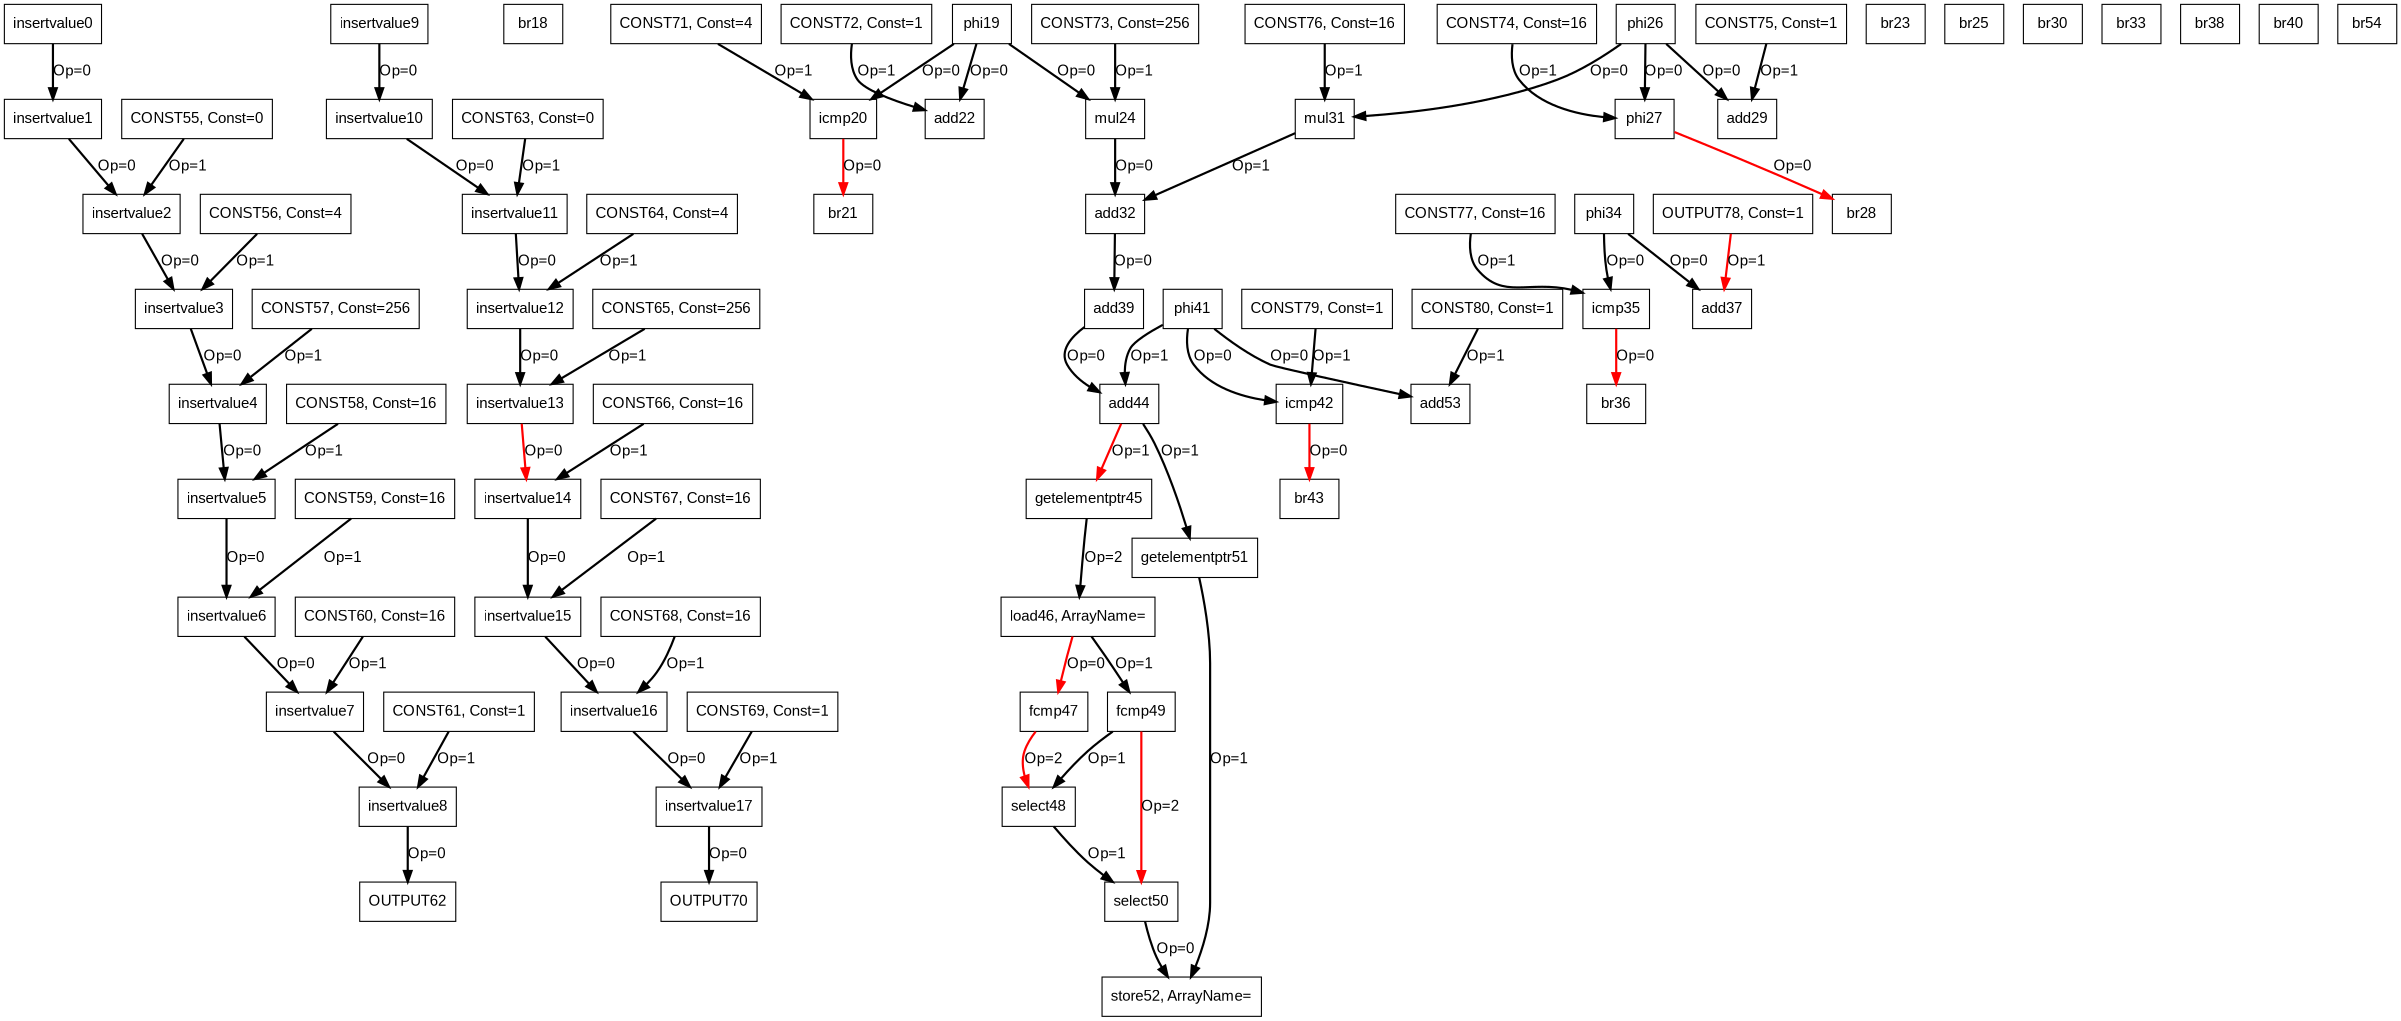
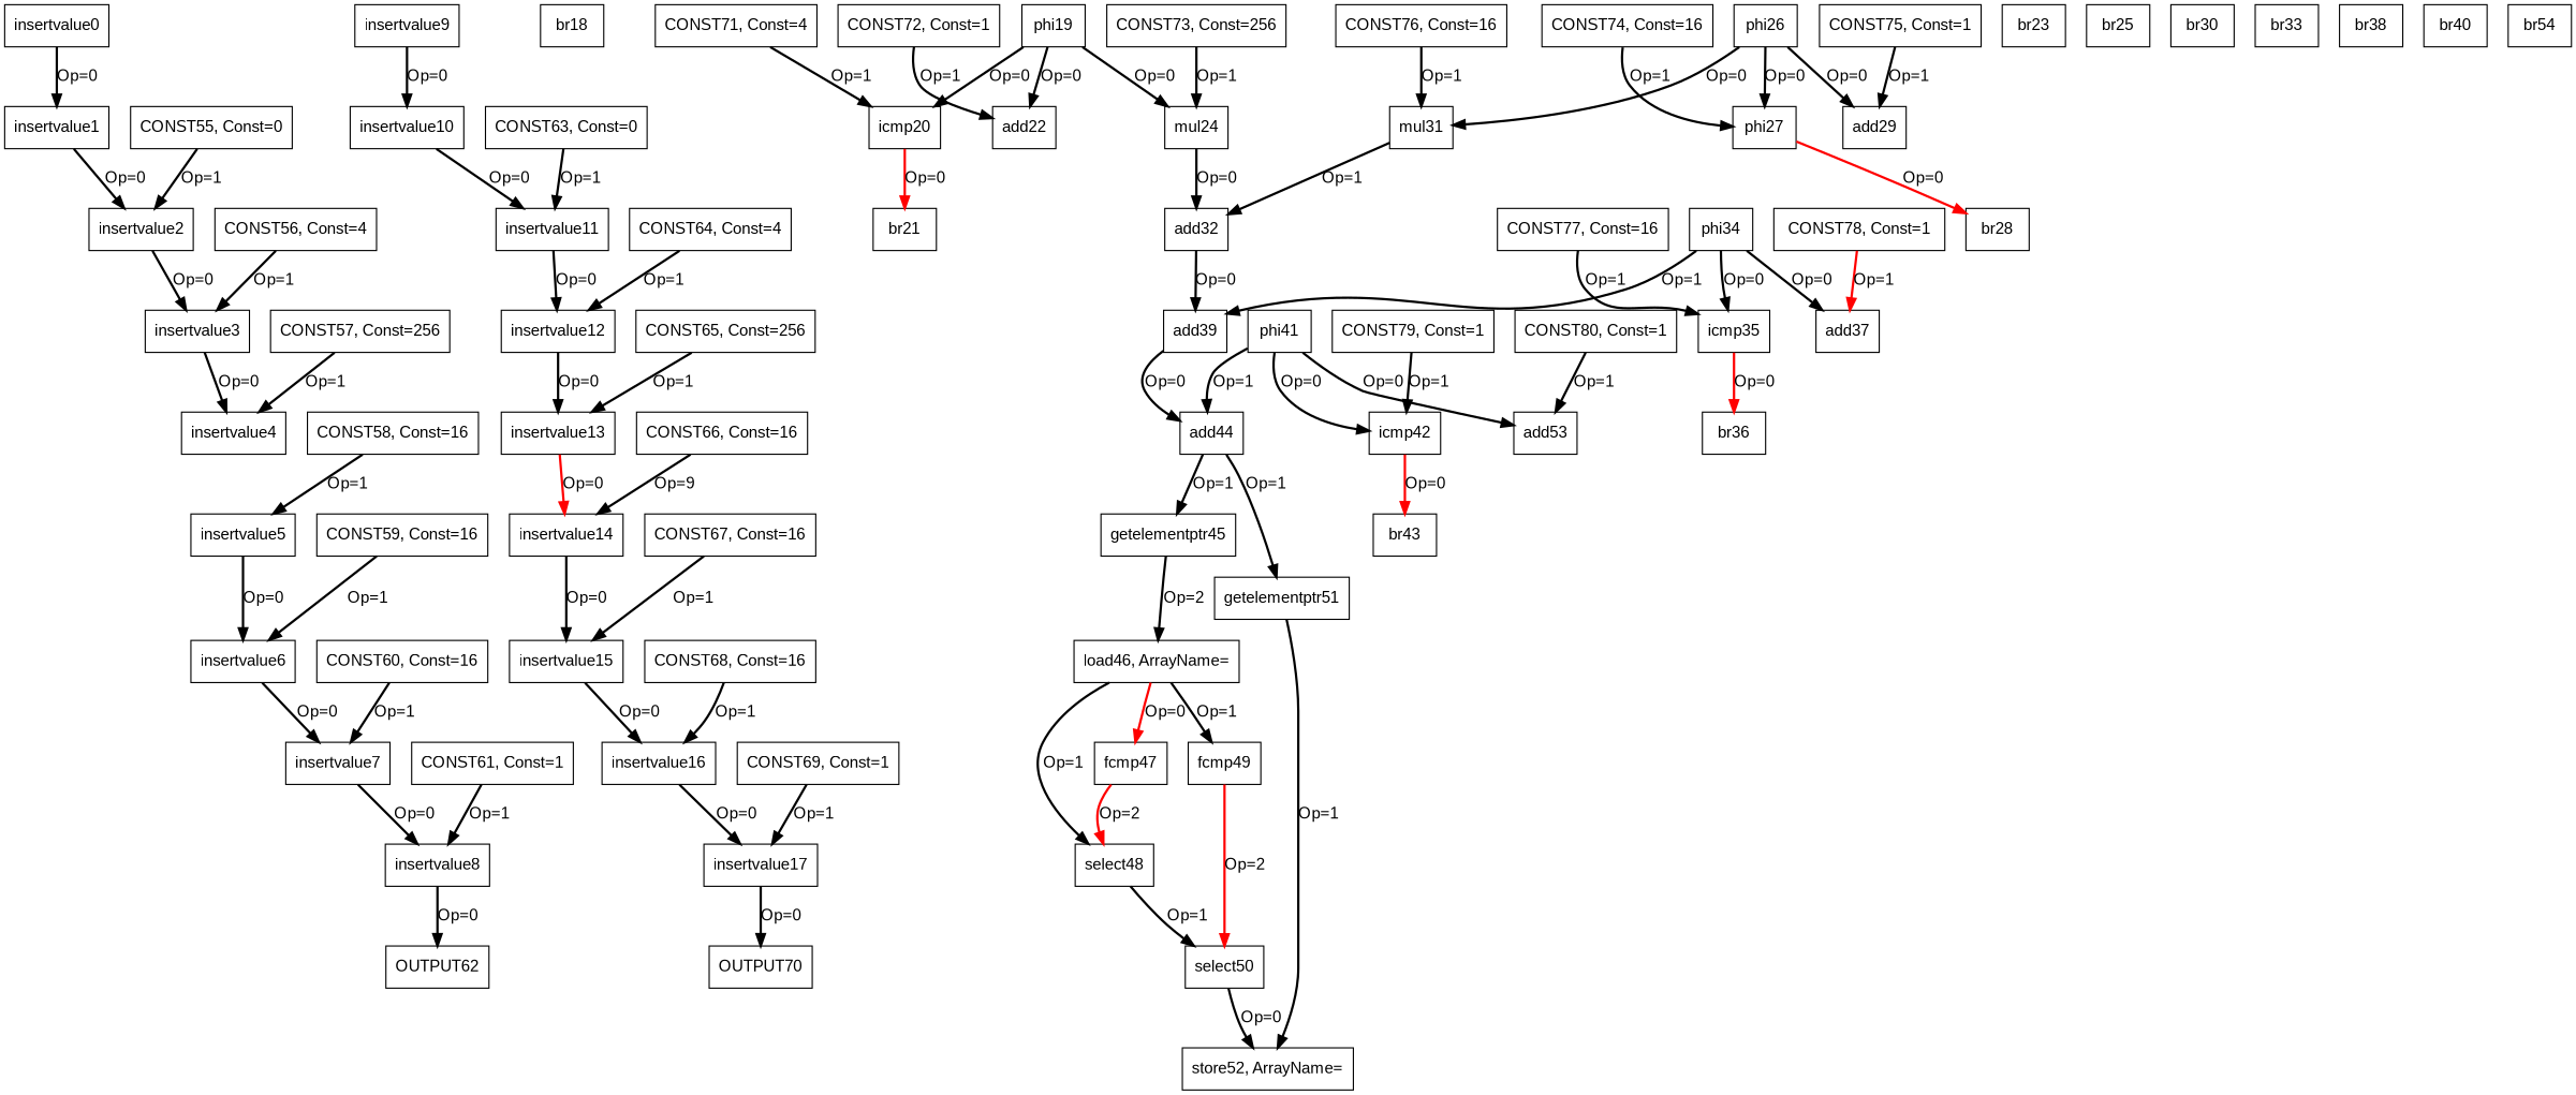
  digraph {
    fontname="Liberation Sans"
    node [color=black fontname="Liberation Sans" shape=box]
    edge [color=black fontname="Liberation Sans" style=bold]
    n1 [label=insertvalue0]
    n2 [label=insertvalue1]
    n3 [label=insertvalue2]
    n4 [label=insertvalue3]
    n5 [label=insertvalue4]
    n6 [label=insertvalue5]
    n7 [label=insertvalue6]
    n8 [label=insertvalue7]
    n9 [label=insertvalue8]
    n10 [label=OUTPUT62]
    n11 [label=insertvalue9]
    n12 [label=insertvalue10]
    n13 [label=insertvalue11]
    n14 [label=insertvalue12]
    n15 [label=insertvalue13]
    n16 [label=insertvalue14]
    n17 [label=insertvalue15]
    n18 [label=insertvalue16]
    n19 [label=insertvalue17]
    n20 [label=OUTPUT70]
    n21 [label=br18]
    n22 [label=phi19]
    n23 [label=icmp20]
    n24 [label=add22]
    n25 [label=mul24]
    n26 [label=br21]
    n27 [label=add32]
    n28 [label=br23]
    n29 [label=add39]
    n30 [label=br25]
    n31 [label=phi26]
    n32 [label=phi27]
    n33 [label=add29]
    n34 [label=mul31]
    n35 [label=br28]
    n36 [label=br30]
    n37 [label=add44]
    n38 [label=br33]
    n39 [label=phi34]
    n40 [label=icmp35]
    n41 [label=add37]
    n42 [label=br36]
    n43 [label=br38]
    n44 [label=getelementptr45]
    n45 [label=getelementptr51]
    n46 [label=br40]
    n47 [label=phi41]
    n48 [label=icmp42]
    n49 [label=add53]
    n50 [label=br43]
    n51 [label="load46, ArrayName="]
    n52 [label="store52, ArrayName="]
    n53 [label=fcmp47]
    n54 [label=select48]
    n55 [label=fcmp49]
    n56 [label=select50]
    n57 [label=br54]
    n58 [label="CONST55, Const=0"]
    n59 [label="CONST56, Const=4"]
    n60 [label="CONST57, Const=256"]
    n61 [label="CONST58, Const=16"]
    n62 [label="CONST59, Const=16"]
    n63 [label="CONST60, Const=16"]
    n64 [label="CONST61, Const=1"]
    n65 [label="CONST63, Const=0"]
    n66 [label="CONST64, Const=4"]
    n67 [label="CONST65, Const=256"]
    n68 [label="CONST66, Const=16"]
    n69 [label="CONST67, Const=16"]
    n70 [label="CONST68, Const=16"]
    n71 [label="CONST69, Const=1"]
    n72 [label="CONST71, Const=4"]
    n73 [label="CONST72, Const=1"]
    n74 [label="CONST73, Const=256"]
    n75 [label="CONST74, Const=16"]
    n76 [label="CONST75, Const=1"]
    n77 [label="CONST76, Const=16"]
    n78 [label="CONST77, Const=16"]
-   n79 [label="OUTPUT78, Const=1"]
+   n79 [label="CONST78, Const=1"]
    n80 [label="CONST79, Const=1"]
    n81 [label="CONST80, Const=1"]
    n1 -> n2 [label="Op=0"]
    n2 -> n3 [label="Op=0"]
    n3 -> n4 [label="Op=0"]
    n4 -> n5 [label="Op=0"]
-   n5 -> n6 [label="Op=0"]
    n6 -> n7 [label="Op=0"]
    n7 -> n8 [label="Op=0"]
    n8 -> n9 [label="Op=0"]
    n9 -> n10 [label="Op=0"]
    n11 -> n12 [label="Op=0"]
    n12 -> n13 [label="Op=0"]
    n13 -> n14 [label="Op=0"]
    n14 -> n15 [label="Op=0"]
    n15 -> n16 [color=red label="Op=0"]
    n16 -> n17 [label="Op=0"]
    n17 -> n18 [label="Op=0"]
    n18 -> n19 [label="Op=0"]
    n19 -> n20 [label="Op=0"]
    n22 -> n23 [label="Op=0"]
    n22 -> n24 [label="Op=0"]
    n22 -> n25 [label="Op=0"]
    n23 -> n26 [color=red label="Op=0"]
    n25 -> n27 [label="Op=0"]
    n27 -> n29 [label="Op=0"]
    n29 -> n37 [label="Op=0"]
    n31 -> n32 [label="Op=0"]
    n31 -> n33 [label="Op=0"]
    n31 -> n34 [label="Op=0"]
    n32 -> n35 [color=red label="Op=0"]
    n34 -> n27 [label="Op=1"]
-   n37 -> n44 [color=red label="Op=1"]
+   n37 -> n44 [label="Op=1"]
    n37 -> n45 [label="Op=1"]
+   n39 -> n29 [label="Op=1"]
    n39 -> n40 [label="Op=0"]
    n39 -> n41 [label="Op=0"]
    n40 -> n42 [color=red label="Op=0"]
    n44 -> n51 [label="Op=2"]
    n45 -> n52 [label="Op=1"]
    n47 -> n37 [label="Op=1"]
    n47 -> n48 [label="Op=0"]
    n47 -> n49 [label="Op=0"]
    n48 -> n50 [color=red label="Op=0"]
    n51 -> n53 [color=red label="Op=0"]
-   n55 -> n54 [label="Op=1"]
+   n51 -> n54 [label="Op=1"]
    n51 -> n55 [label="Op=1"]
    n53 -> n54 [color=red label="Op=2"]
    n54 -> n56 [label="Op=1"]
    n55 -> n56 [color=red label="Op=2"]
    n56 -> n52 [label="Op=0"]
    n58 -> n3 [label="Op=1"]
    n59 -> n4 [label="Op=1"]
    n60 -> n5 [label="Op=1"]
    n61 -> n6 [label="Op=1"]
    n62 -> n7 [label="Op=1"]
    n63 -> n8 [label="Op=1"]
    n64 -> n9 [label="Op=1"]
    n65 -> n13 [label="Op=1"]
    n66 -> n14 [label="Op=1"]
    n67 -> n15 [label="Op=1"]
-   n68 -> n16 [label="Op=1"]
+   n68 -> n16 [label="Op=9"]
    n69 -> n17 [label="Op=1"]
    n70 -> n18 [label="Op=1"]
    n71 -> n19 [label="Op=1"]
    n72 -> n23 [label="Op=1"]
    n73 -> n24 [label="Op=1"]
    n74 -> n25 [label="Op=1"]
    n75 -> n32 [label="Op=1"]
    n76 -> n33 [label="Op=1"]
    n77 -> n34 [label="Op=1"]
    n78 -> n40 [label="Op=1"]
    n79 -> n41 [color=red label="Op=1"]
    n80 -> n48 [label="Op=1"]
    n81 -> n49 [label="Op=1"]
  }
